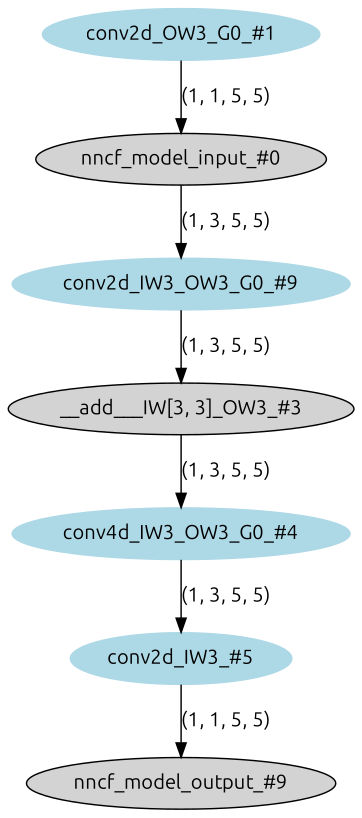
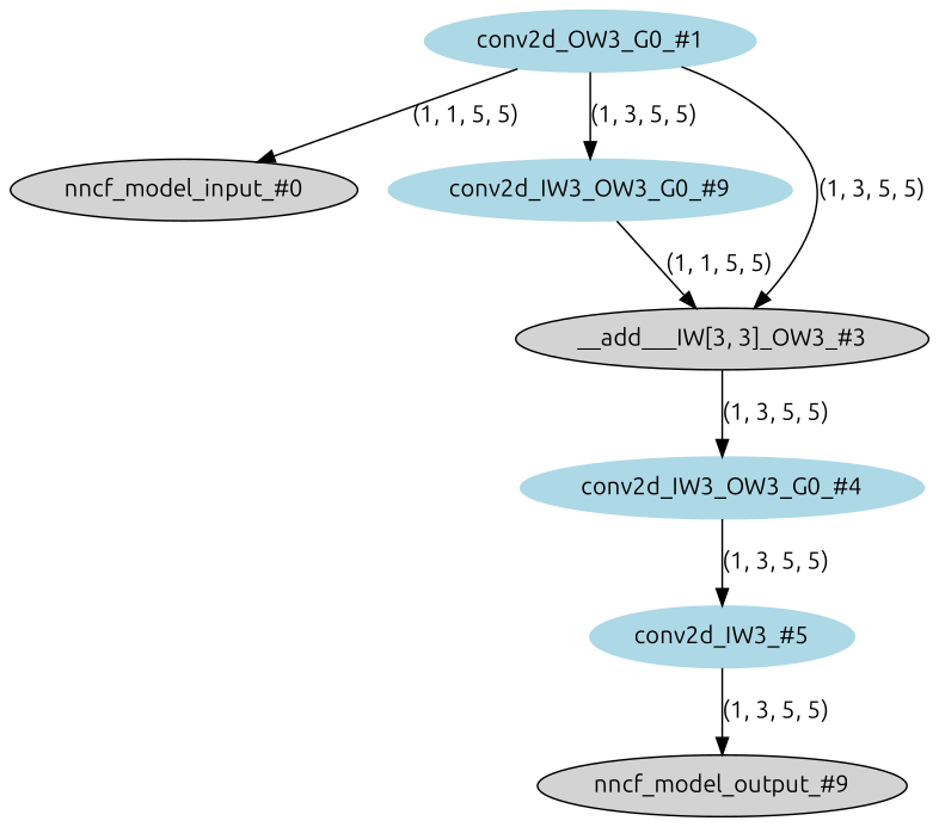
  strict digraph {
    fontname=Ubuntu
    node [fontname=Ubuntu style=filled type=conv2d color=lightblue]
    edge [fontname=Ubuntu style=solid]
    n1 [label="nncf_model_input_#0" type=nncf_model_input color=""]
    n2 [label="conv2d_OW3_G0_#1"]
    n3 [label="conv2d_IW3_OW3_G0_#9"]
    n4 [label="__add___IW[3, 3]_OW3_#3" type=__add__ color=""]
-   n5 [label="conv4d_IW3_OW3_G0_#4"]
+   n5 [label="conv2d_IW3_OW3_G0_#4"]
    n6 [label="conv2d_IW3_#5"]
    n7 [label="nncf_model_output_#9" type=nncf_model_output color=""]
    n2 -> n1 [label="(1, 1, 5, 5)"]
-   n1 -> n3 [label="(1, 3, 5, 5)"]
-   n3 -> n4 [label="(1, 3, 5, 5)"]
+   n2 -> n3 [label="(1, 3, 5, 5)"]
+   n2 -> n4 [label="(1, 3, 5, 5)"]
+   n3 -> n4 [label="(1, 1, 5, 5)"]
    n4 -> n5 [label="(1, 3, 5, 5)"]
    n5 -> n6 [label="(1, 3, 5, 5)"]
-   n6 -> n7 [label="(1, 1, 5, 5)"]
+   n6 -> n7 [label="(1, 3, 5, 5)"]
  }
